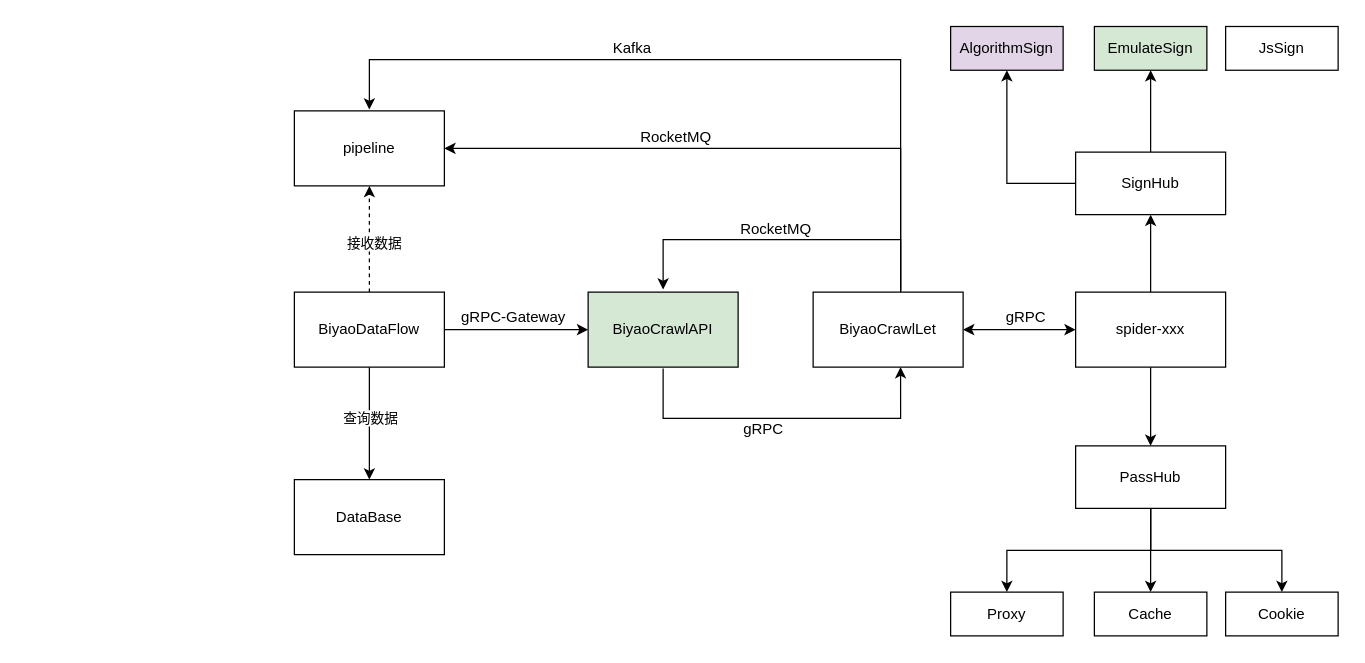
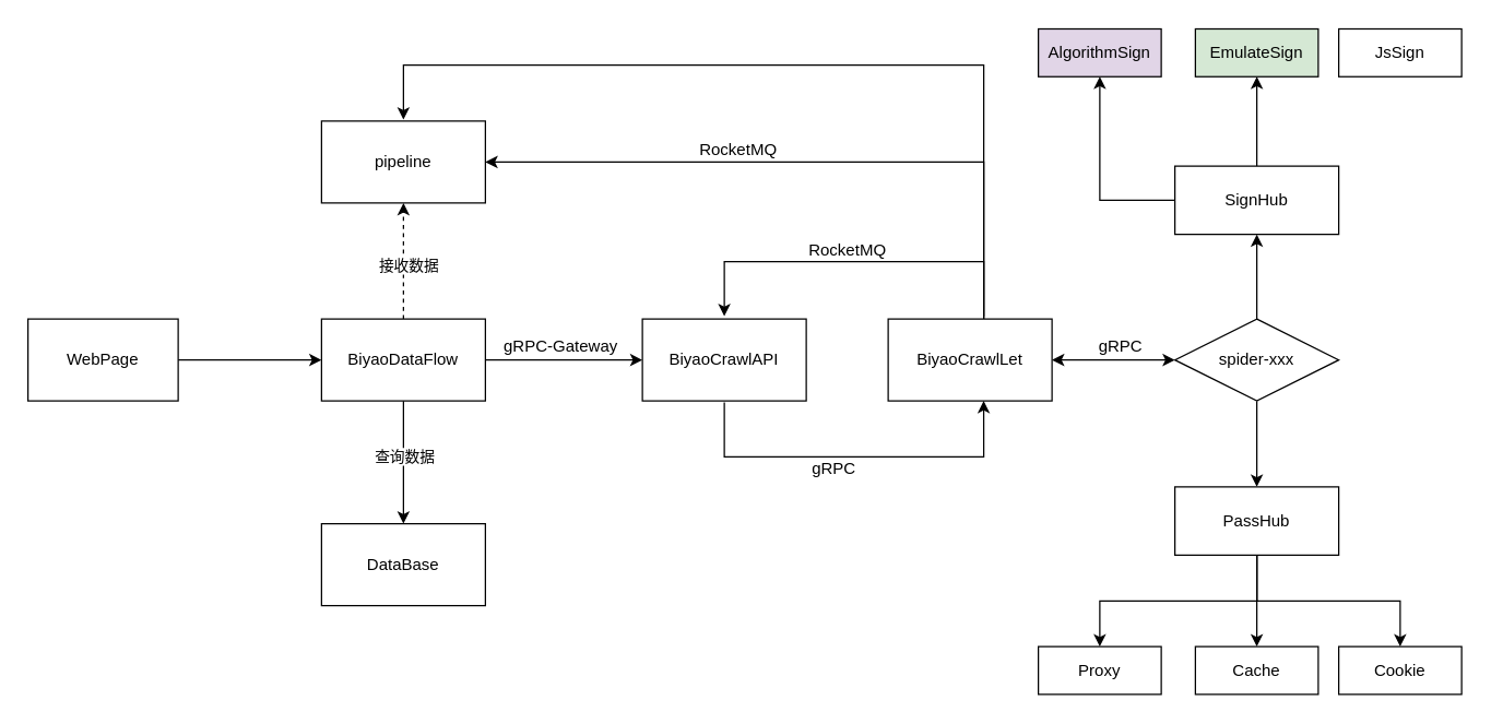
  <mxCell id="0" />
  <mxCell id="1" parent="0" />
+ <mxCell id="2" value="" style="edgeStyle=orthogonalEdgeStyle;rounded=0;orthogonalLoop=1;jettySize=auto;html=1;" parent="1" source="3" target="8" edge="1"><mxGeometry relative="1" as="geometry" /></mxCell>
+ <mxCell id="3" value="WebPage" style="rounded=0;whiteSpace=wrap;html=1;" parent="1" vertex="1"><mxGeometry x="20" y="233" width="110" height="60" as="geometry" /></mxCell>
  <mxCell id="4" style="edgeStyle=orthogonalEdgeStyle;rounded=0;orthogonalLoop=1;jettySize=auto;html=1;" parent="1" source="8" target="10" edge="1"><mxGeometry relative="1" as="geometry" /></mxCell>
  <mxCell id="5" style="edgeStyle=orthogonalEdgeStyle;rounded=0;orthogonalLoop=1;jettySize=auto;html=1;entryX=0.5;entryY=0;entryDx=0;entryDy=0;" parent="1" source="8" target="20" edge="1"><mxGeometry relative="1" as="geometry" /></mxCell>
  <mxCell id="6" value="查询数据" style="edgeLabel;html=1;align=center;verticalAlign=middle;resizable=0;points=[];" parent="5" vertex="1" connectable="0"><mxGeometry x="-0.244" y="1" relative="1" as="geometry"><mxPoint x="-1" y="6" as="offset" /></mxGeometry></mxCell>
  <mxCell id="7" value="" style="edgeStyle=orthogonalEdgeStyle;rounded=0;orthogonalLoop=1;jettySize=auto;html=1;dashed=1;" parent="1" source="8" target="19" edge="1"><mxGeometry relative="1" as="geometry" /></mxCell>
  <mxCell id="8" value="BiyaoDataFlow" style="rounded=0;whiteSpace=wrap;html=1;" parent="1" vertex="1"><mxGeometry x="235" y="233" width="120" height="60" as="geometry" /></mxCell>
  <mxCell id="9" style="edgeStyle=orthogonalEdgeStyle;rounded=0;orthogonalLoop=1;jettySize=auto;html=1;entryX=0.583;entryY=0.983;entryDx=0;entryDy=0;entryPerimeter=0;" parent="1" edge="1"><mxGeometry relative="1" as="geometry"><Array as="points"><mxPoint x="530" y="334" /><mxPoint x="720" y="334" /></Array><mxPoint x="530" y="294" as="sourcePoint" /><mxPoint x="719.96" y="292.98" as="targetPoint" /></mxGeometry></mxCell>
- <mxCell id="10" value="BiyaoCrawlAPI" style="rounded=0;whiteSpace=wrap;html=1;fillColor=#d5e8d4;" parent="1" vertex="1"><mxGeometry x="470" y="233" width="120" height="60" as="geometry" /></mxCell>
+ <mxCell id="10" value="BiyaoCrawlAPI" style="rounded=0;whiteSpace=wrap;html=1;" parent="1" vertex="1"><mxGeometry x="470" y="233" width="120" height="60" as="geometry" /></mxCell>
  <mxCell id="11" style="edgeStyle=orthogonalEdgeStyle;rounded=0;orthogonalLoop=1;jettySize=auto;html=1;entryX=0.5;entryY=0;entryDx=0;entryDy=0;" parent="1" edge="1"><mxGeometry relative="1" as="geometry"><Array as="points"><mxPoint x="720" y="191" /><mxPoint x="530" y="191" /></Array><mxPoint x="720" y="231" as="sourcePoint" /><mxPoint x="530" y="231" as="targetPoint" /></mxGeometry></mxCell>
  <mxCell id="12" style="edgeStyle=orthogonalEdgeStyle;rounded=0;orthogonalLoop=1;jettySize=auto;html=1;entryX=0.5;entryY=0;entryDx=0;entryDy=0;" parent="1" edge="1" source="14"><mxGeometry relative="1" as="geometry"><Array as="points"><mxPoint x="720" y="47" /><mxPoint x="295" y="47" /></Array><mxPoint x="720" y="227" as="sourcePoint" /><mxPoint x="295" y="87" as="targetPoint" /></mxGeometry></mxCell>
  <mxCell id="13" style="edgeStyle=orthogonalEdgeStyle;rounded=0;orthogonalLoop=1;jettySize=auto;html=1;entryX=1;entryY=0.5;entryDx=0;entryDy=0;" edge="1" parent="1" source="14" target="19"><mxGeometry relative="1" as="geometry"><Array as="points"><mxPoint x="720" y="118" /></Array></mxGeometry></mxCell>
  <mxCell id="14" value="BiyaoCrawlLet" style="rounded=0;whiteSpace=wrap;html=1;" parent="1" vertex="1"><mxGeometry x="650" y="233" width="120" height="60" as="geometry" /></mxCell>
  <mxCell id="15" value="RocketMQ" style="text;html=1;align=center;verticalAlign=middle;resizable=0;points=[];autosize=1;strokeColor=none;fillColor=none;" parent="1" vertex="1"><mxGeometry x="580" y="168" width="80" height="30" as="geometry" /></mxCell>
  <mxCell id="16" value="gRPC" style="text;html=1;align=center;verticalAlign=middle;resizable=0;points=[];autosize=1;strokeColor=none;fillColor=none;" parent="1" vertex="1"><mxGeometry x="580" y="328" width="60" height="30" as="geometry" /></mxCell>
  <mxCell id="17" value="gRPC-Gateway" style="text;html=1;align=center;verticalAlign=middle;resizable=0;points=[];autosize=1;strokeColor=none;fillColor=none;" parent="1" vertex="1"><mxGeometry x="355" y="238" width="110" height="30" as="geometry" /></mxCell>
- <mxCell id="18" value="Kafka" style="text;html=1;align=center;verticalAlign=middle;resizable=0;points=[];autosize=1;strokeColor=none;fillColor=none;" parent="1" vertex="1"><mxGeometry x="480" y="23" width="50" height="30" as="geometry" /></mxCell>
  <mxCell id="19" value="pipeline" style="rounded=0;whiteSpace=wrap;html=1;" parent="1" vertex="1"><mxGeometry x="235" y="88" width="120" height="60" as="geometry" /></mxCell>
  <mxCell id="20" value="DataBase" style="rounded=0;whiteSpace=wrap;html=1;" parent="1" vertex="1"><mxGeometry x="235" y="383" width="120" height="60" as="geometry" /></mxCell>
  <mxCell id="21" value="接收数据" style="edgeLabel;html=1;align=center;verticalAlign=middle;resizable=0;points=[];" parent="1" vertex="1" connectable="0"><mxGeometry x="210" y="223" as="geometry"><mxPoint x="88" y="-30" as="offset" /></mxGeometry></mxCell>
  <mxCell id="22" value="" style="edgeStyle=orthogonalEdgeStyle;rounded=0;orthogonalLoop=1;jettySize=auto;html=1;" parent="1" source="24" target="28" edge="1"><mxGeometry relative="1" as="geometry" /></mxCell>
  <mxCell id="23" value="" style="edgeStyle=orthogonalEdgeStyle;rounded=0;orthogonalLoop=1;jettySize=auto;html=1;" parent="1" source="24" target="32" edge="1"><mxGeometry relative="1" as="geometry" /></mxCell>
- <mxCell id="24" value="spider-xxx" style="rounded=0;whiteSpace=wrap;html=1;" parent="1" vertex="1"><mxGeometry x="860" y="233" width="120" height="60" as="geometry" /></mxCell>
+ <mxCell id="24" value="spider-xxx" style="rhombus;whiteSpace=wrap;html=1;" parent="1" vertex="1"><mxGeometry x="860" y="233" width="120" height="60" as="geometry" /></mxCell>
  <mxCell id="25" value="" style="endArrow=classic;startArrow=classic;html=1;rounded=0;entryX=0;entryY=0.5;entryDx=0;entryDy=0;exitX=1;exitY=0.5;exitDx=0;exitDy=0;" parent="1" source="14" target="24" edge="1"><mxGeometry width="50" height="50" relative="1" as="geometry"><mxPoint x="770" y="293" as="sourcePoint" /><mxPoint x="820" y="243" as="targetPoint" /></mxGeometry></mxCell>
  <mxCell id="26" style="edgeStyle=orthogonalEdgeStyle;rounded=0;orthogonalLoop=1;jettySize=auto;html=1;entryX=0.5;entryY=1;entryDx=0;entryDy=0;" parent="1" source="28" target="34" edge="1"><mxGeometry relative="1" as="geometry" /></mxCell>
  <mxCell id="27" style="edgeStyle=orthogonalEdgeStyle;rounded=0;orthogonalLoop=1;jettySize=auto;html=1;entryX=0.5;entryY=1;entryDx=0;entryDy=0;" parent="1" source="28" target="38" edge="1"><mxGeometry relative="1" as="geometry" /></mxCell>
  <mxCell id="28" value="SignHub" style="rounded=0;whiteSpace=wrap;html=1;" parent="1" vertex="1"><mxGeometry x="860" y="121" width="120" height="50" as="geometry" /></mxCell>
  <mxCell id="29" style="edgeStyle=orthogonalEdgeStyle;rounded=0;orthogonalLoop=1;jettySize=auto;html=1;exitX=0.5;exitY=1;exitDx=0;exitDy=0;" parent="1" source="32" target="36" edge="1"><mxGeometry relative="1" as="geometry" /></mxCell>
  <mxCell id="30" style="edgeStyle=orthogonalEdgeStyle;rounded=0;orthogonalLoop=1;jettySize=auto;html=1;entryX=0.5;entryY=0;entryDx=0;entryDy=0;" parent="1" source="32" target="37" edge="1"><mxGeometry relative="1" as="geometry" /></mxCell>
  <mxCell id="31" style="edgeStyle=orthogonalEdgeStyle;rounded=0;orthogonalLoop=1;jettySize=auto;html=1;" parent="1" source="32" target="39" edge="1"><mxGeometry relative="1" as="geometry" /></mxCell>
  <mxCell id="32" value="PassHub" style="rounded=0;whiteSpace=wrap;html=1;" parent="1" vertex="1"><mxGeometry x="860" y="356" width="120" height="50" as="geometry" /></mxCell>
  <mxCell id="33" value="gRPC" style="text;html=1;align=center;verticalAlign=middle;resizable=0;points=[];autosize=1;strokeColor=none;fillColor=none;" parent="1" vertex="1"><mxGeometry x="790" y="238" width="60" height="30" as="geometry" /></mxCell>
  <mxCell id="34" value="AlgorithmSign" style="rounded=0;whiteSpace=wrap;html=1;fillColor=#e1d5e7;" parent="1" vertex="1"><mxGeometry x="760" y="20.5" width="90" height="35" as="geometry" /></mxCell>
  <mxCell id="35" value="JsSign" style="rounded=0;whiteSpace=wrap;html=1;" parent="1" vertex="1"><mxGeometry x="980" y="20.5" width="90" height="35" as="geometry" /></mxCell>
  <mxCell id="36" value="Proxy" style="rounded=0;whiteSpace=wrap;html=1;" parent="1" vertex="1"><mxGeometry x="760" y="473" width="90" height="35" as="geometry" /></mxCell>
  <mxCell id="37" value="Cookie" style="rounded=0;whiteSpace=wrap;html=1;" parent="1" vertex="1"><mxGeometry x="980" y="473" width="90" height="35" as="geometry" /></mxCell>
  <mxCell id="38" value="EmulateSign" style="rounded=0;whiteSpace=wrap;html=1;fillColor=#d5e8d4;" parent="1" vertex="1"><mxGeometry x="875" y="20.5" width="90" height="35" as="geometry" /></mxCell>
  <mxCell id="39" value="Cache" style="rounded=0;whiteSpace=wrap;html=1;" parent="1" vertex="1"><mxGeometry x="875" y="473" width="90" height="35" as="geometry" /></mxCell>
  <mxCell id="40" value="RocketMQ" style="text;html=1;align=center;verticalAlign=middle;resizable=0;points=[];autosize=1;strokeColor=none;fillColor=none;" vertex="1" parent="1"><mxGeometry x="500" y="94" width="80" height="30" as="geometry" /></mxCell>
